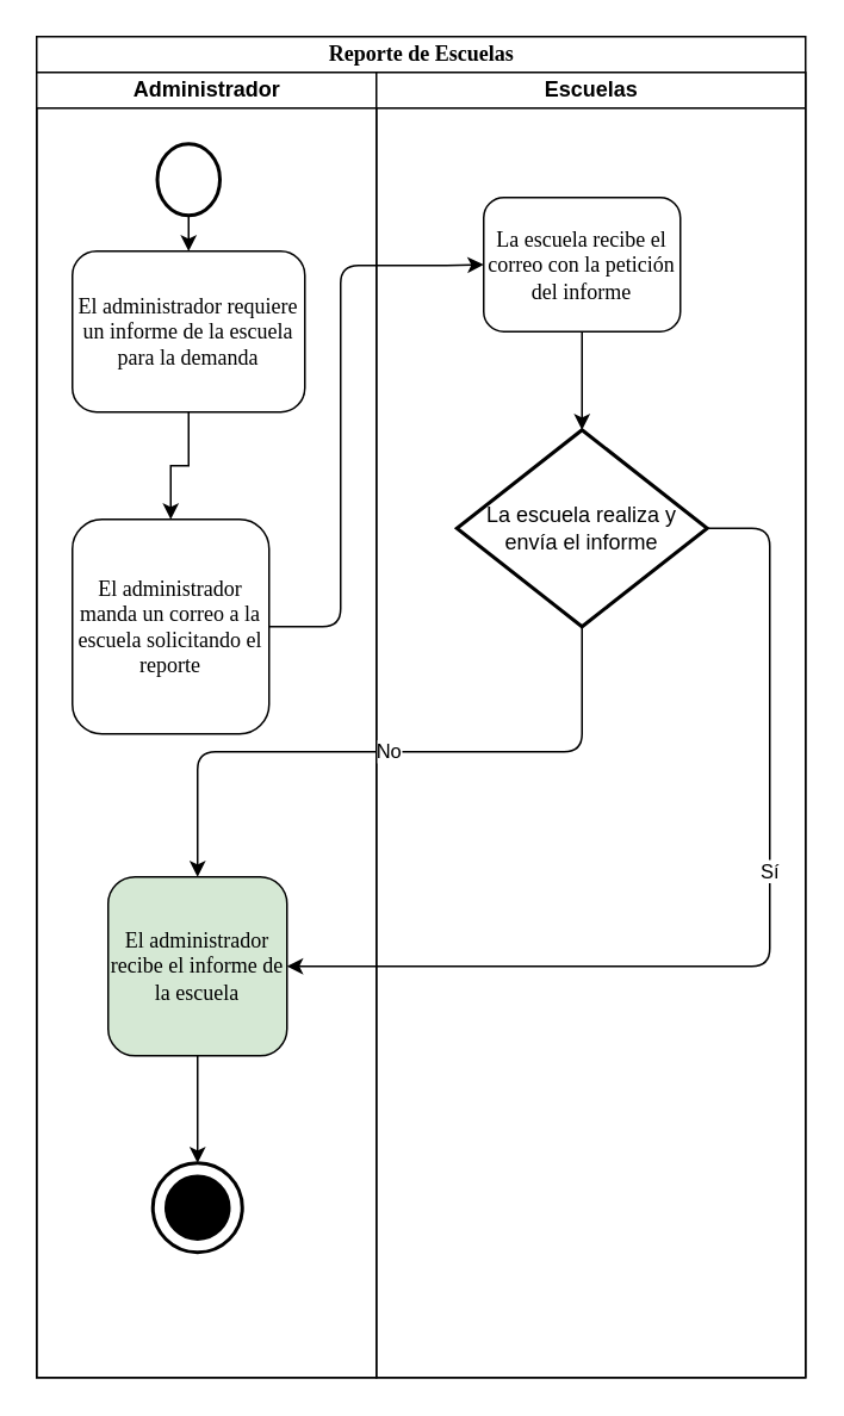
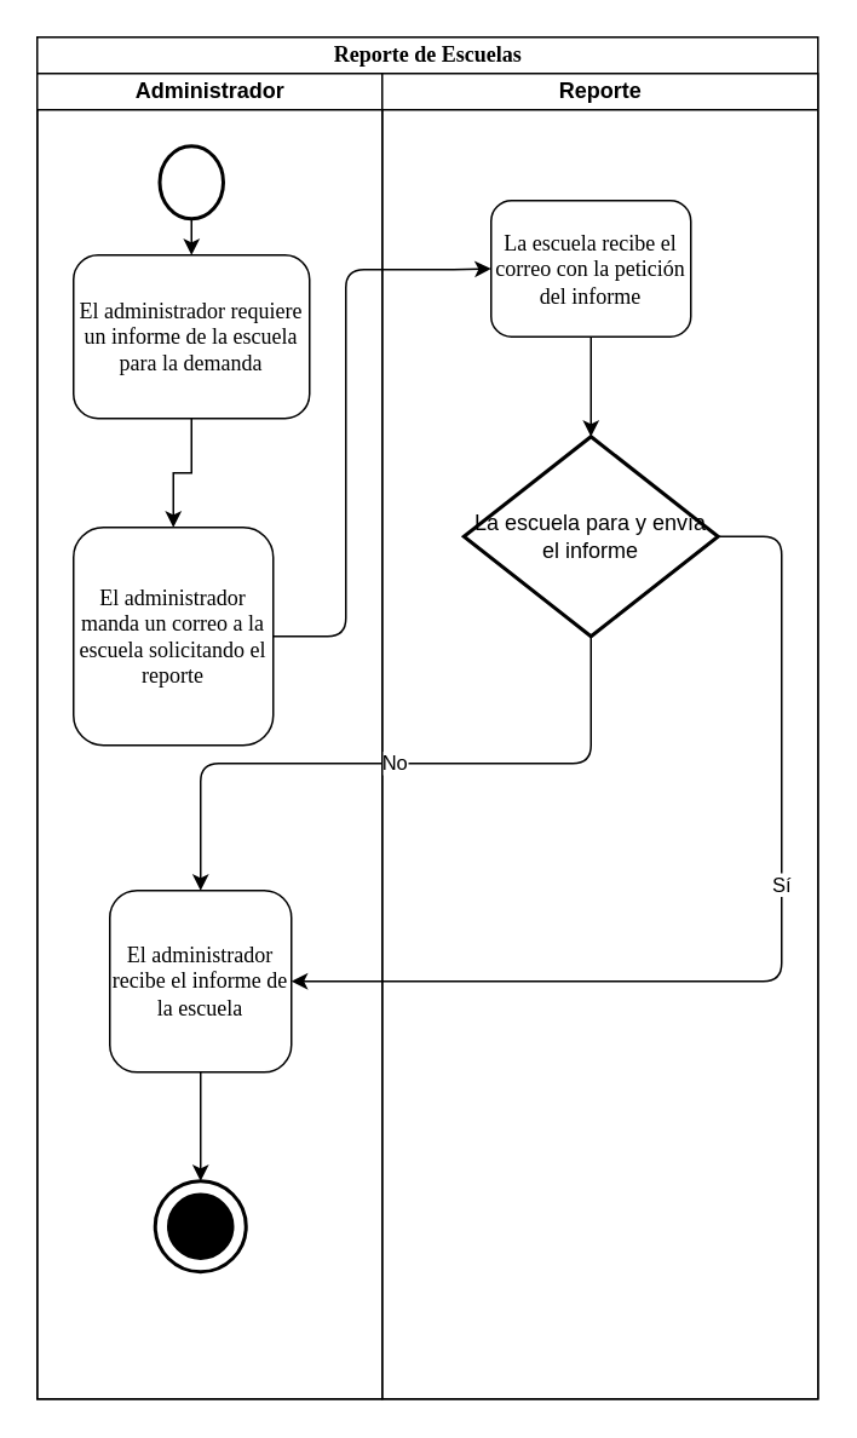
  <mxCell id="0" />
  <mxCell id="1" parent="0" />
  <mxCell id="2" value="&lt;font style=&quot;font-size: 12px&quot;&gt;Reporte de Escuelas&lt;/font&gt;" style="swimlane;html=1;childLayout=stackLayout;startSize=20;rounded=0;shadow=0;labelBackgroundColor=none;strokeWidth=1;fontFamily=Verdana;fontSize=8;align=center;" parent="1" vertex="1"><mxGeometry x="20" y="20" width="430" height="750" as="geometry" /></mxCell>
  <mxCell id="3" value="Administrador" style="swimlane;html=1;startSize=20;" parent="2" vertex="1"><mxGeometry y="20" width="190" height="730" as="geometry" /></mxCell>
  <mxCell id="4" style="edgeStyle=orthogonalEdgeStyle;rounded=0;orthogonalLoop=1;jettySize=auto;html=1;exitX=0.5;exitY=1;exitDx=0;exitDy=0;exitPerimeter=0;entryX=0.5;entryY=0;entryDx=0;entryDy=0;" edge="1" parent="3" source="8" target="9"><mxGeometry relative="1" as="geometry" /></mxCell>
  <mxCell id="5" value="&lt;font style=&quot;font-size: 12px&quot;&gt;El administrador manda un correo a la escuela solicitando el reporte&lt;/font&gt;" style="rounded=1;whiteSpace=wrap;html=1;shadow=0;labelBackgroundColor=none;strokeWidth=1;fontFamily=Verdana;fontSize=8;align=center;" vertex="1" parent="3"><mxGeometry x="20" y="250" width="110" height="120" as="geometry" /></mxCell>
  <mxCell id="6" style="edgeStyle=orthogonalEdgeStyle;rounded=0;orthogonalLoop=1;jettySize=auto;html=1;exitX=0.5;exitY=1;exitDx=0;exitDy=0;entryX=0.5;entryY=0;entryDx=0;entryDy=0;" edge="1" parent="3" source="9" target="5"><mxGeometry relative="1" as="geometry" /></mxCell>
  <mxCell id="7" value="" style="verticalLabelPosition=bottom;html=1;verticalAlign=top;strokeWidth=2;shape=mxgraph.lean_mapping.sequenced_pull_ball;" vertex="1" parent="3"><mxGeometry x="65" y="610" width="50" height="50" as="geometry" /></mxCell>
  <mxCell id="8" value="" style="strokeWidth=2;html=1;shape=mxgraph.flowchart.start_2;whiteSpace=wrap;" vertex="1" parent="3"><mxGeometry x="67.5" y="40" width="35" height="40" as="geometry" /></mxCell>
  <mxCell id="9" value="&lt;font style=&quot;font-size: 12px&quot;&gt;El administrador requiere un informe de la escuela para la demanda&lt;/font&gt;" style="rounded=1;whiteSpace=wrap;html=1;shadow=0;labelBackgroundColor=none;strokeWidth=1;fontFamily=Verdana;fontSize=8;align=center;" parent="3" vertex="1"><mxGeometry x="20" y="100" width="130" height="90" as="geometry" /></mxCell>
  <mxCell id="10" style="edgeStyle=orthogonalEdgeStyle;rounded=0;orthogonalLoop=1;jettySize=auto;html=1;exitX=0.5;exitY=1;exitDx=0;exitDy=0;entryX=0.5;entryY=0;entryDx=0;entryDy=0;" edge="1" parent="3" source="11" target="7"><mxGeometry relative="1" as="geometry" /></mxCell>
- <mxCell id="11" value="&lt;font style=&quot;font-size: 12px&quot;&gt;El administrador recibe el informe de la escuela&lt;/font&gt;" style="rounded=1;whiteSpace=wrap;html=1;shadow=0;labelBackgroundColor=none;strokeWidth=1;fontFamily=Verdana;fontSize=8;align=center;fillColor=#d5e8d4;" vertex="1" parent="3"><mxGeometry x="40" y="450" width="100" height="100" as="geometry" /></mxCell>
+ <mxCell id="11" value="&lt;font style=&quot;font-size: 12px&quot;&gt;El administrador recibe el informe de la escuela&lt;/font&gt;" style="rounded=1;whiteSpace=wrap;html=1;shadow=0;labelBackgroundColor=none;strokeWidth=1;fontFamily=Verdana;fontSize=8;align=center;" vertex="1" parent="3"><mxGeometry x="40" y="450" width="100" height="100" as="geometry" /></mxCell>
  <mxCell id="12" value="No" style="edgeStyle=segmentEdgeStyle;endArrow=classic;html=1;exitX=0.5;exitY=1;exitDx=0;exitDy=0;exitPerimeter=0;entryX=0.5;entryY=0;entryDx=0;entryDy=0;" edge="1" parent="2" source="17" target="11"><mxGeometry width="50" height="50" relative="1" as="geometry"><mxPoint x="120" y="350" as="sourcePoint" /><mxPoint x="100" y="480" as="targetPoint" /><Array as="points"><mxPoint x="305" y="400" /><mxPoint x="90" y="400" /></Array></mxGeometry></mxCell>
  <mxCell id="13" value="Sí" style="edgeStyle=elbowEdgeStyle;elbow=horizontal;endArrow=classic;html=1;exitX=1;exitY=0.5;exitDx=0;exitDy=0;exitPerimeter=0;entryX=1;entryY=0.5;entryDx=0;entryDy=0;" edge="1" parent="2" source="17" target="11"><mxGeometry x="-0.176" width="50" height="50" relative="1" as="geometry"><mxPoint x="120" y="350" as="sourcePoint" /><mxPoint x="170" y="300" as="targetPoint" /><Array as="points"><mxPoint x="410" y="390" /></Array><mxPoint as="offset" /></mxGeometry></mxCell>
- <mxCell id="14" value="Escuelas" style="swimlane;html=1;startSize=20;" parent="2" vertex="1"><mxGeometry x="190" y="20" width="240" height="730" as="geometry" /></mxCell>
+ <mxCell id="14" value="Reporte" style="swimlane;html=1;startSize=20;" parent="2" vertex="1"><mxGeometry x="190" y="20" width="240" height="730" as="geometry" /></mxCell>
  <mxCell id="15" style="edgeStyle=orthogonalEdgeStyle;rounded=0;orthogonalLoop=1;jettySize=auto;html=1;exitX=0.5;exitY=1;exitDx=0;exitDy=0;entryX=0.5;entryY=0;entryDx=0;entryDy=0;entryPerimeter=0;" edge="1" parent="14" source="16" target="17"><mxGeometry relative="1" as="geometry" /></mxCell>
  <mxCell id="16" value="&lt;div&gt;&lt;span style=&quot;font-size: 12px&quot;&gt;La escuela recibe el correo con la petición del informe&lt;/span&gt;&lt;/div&gt;" style="rounded=1;whiteSpace=wrap;html=1;shadow=0;labelBackgroundColor=none;strokeWidth=1;fontFamily=Verdana;fontSize=8;align=center;" parent="14" vertex="1"><mxGeometry x="60" y="70" width="110" height="75" as="geometry" /></mxCell>
- <mxCell id="17" value="La escuela realiza y envía el informe" style="strokeWidth=2;html=1;shape=mxgraph.flowchart.decision;whiteSpace=wrap;" vertex="1" parent="14"><mxGeometry x="45" y="200" width="140" height="110" as="geometry" /></mxCell>
+ <mxCell id="17" value="La escuela para y envía el informe" style="strokeWidth=2;html=1;shape=mxgraph.flowchart.decision;whiteSpace=wrap;" vertex="1" parent="14"><mxGeometry x="45" y="200" width="140" height="110" as="geometry" /></mxCell>
  <mxCell id="18" value="" style="edgeStyle=segmentEdgeStyle;endArrow=classic;html=1;entryX=0;entryY=0.5;entryDx=0;entryDy=0;exitX=1;exitY=0.5;exitDx=0;exitDy=0;" edge="1" parent="2" source="5" target="16"><mxGeometry width="50" height="50" relative="1" as="geometry"><mxPoint x="130" y="240" as="sourcePoint" /><mxPoint x="180" y="190" as="targetPoint" /><Array as="points"><mxPoint x="170" y="330" /><mxPoint x="170" y="128" /><mxPoint x="230" y="128" /></Array></mxGeometry></mxCell>
